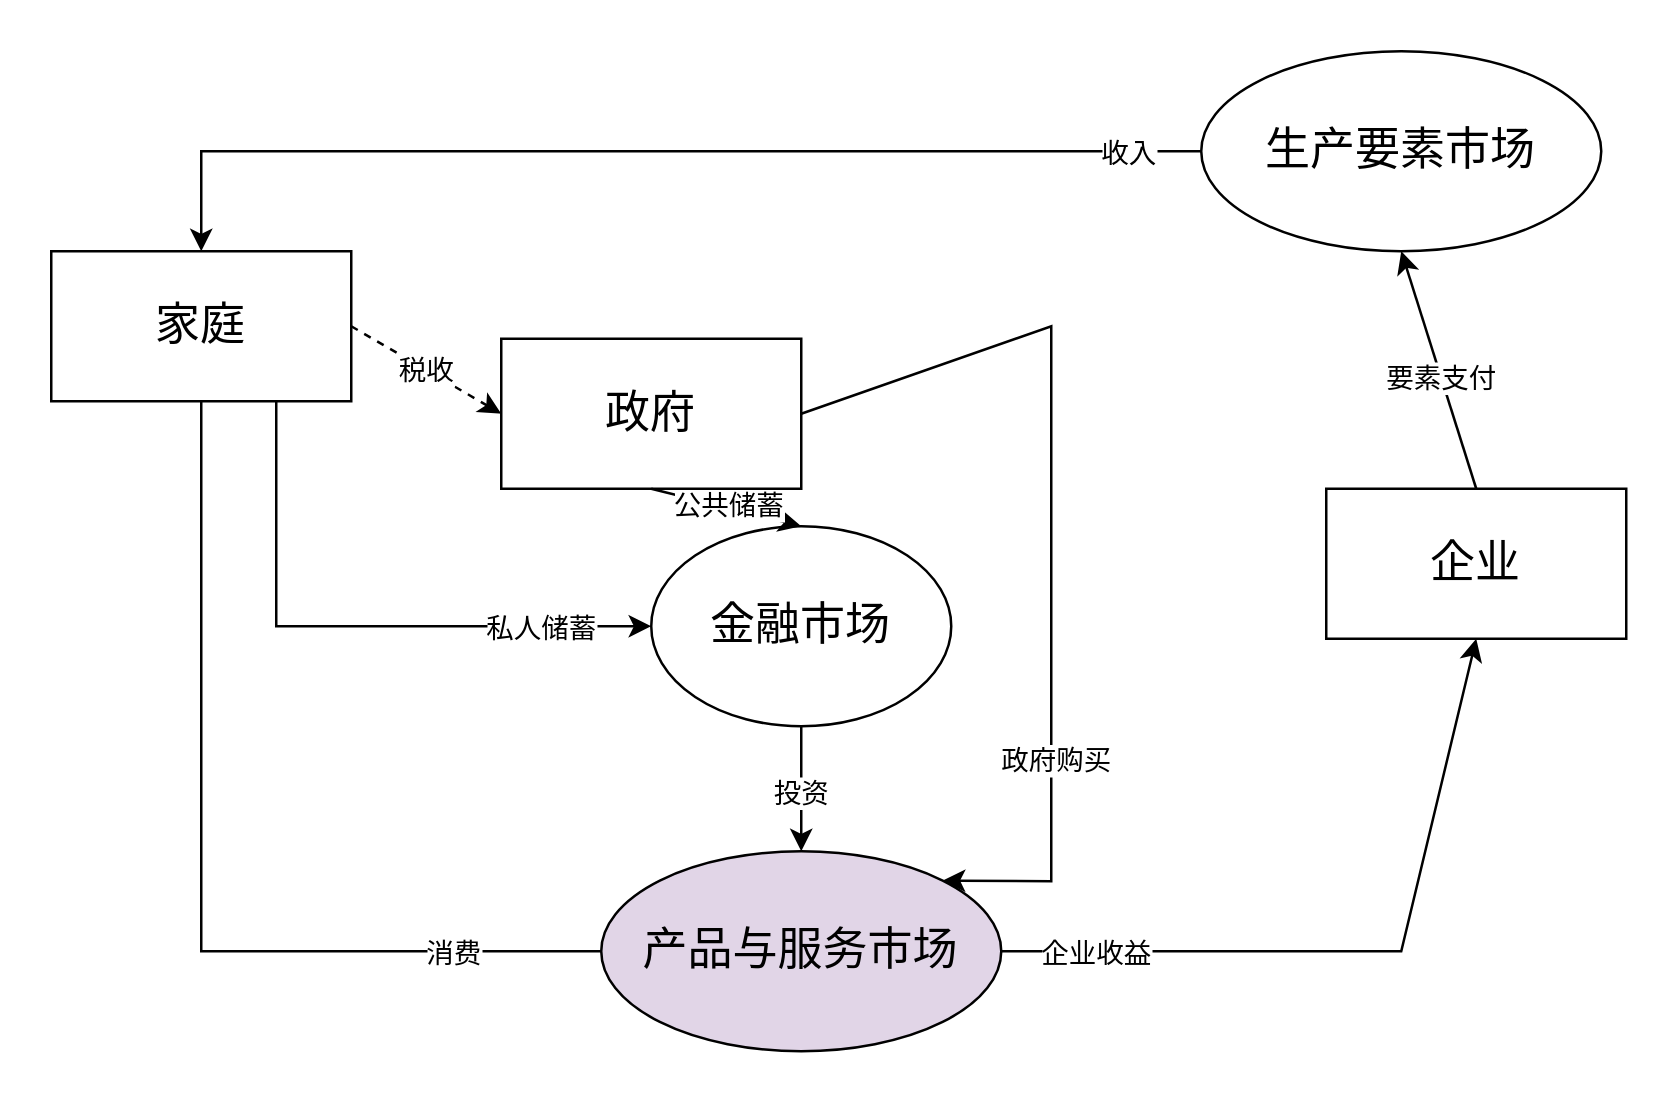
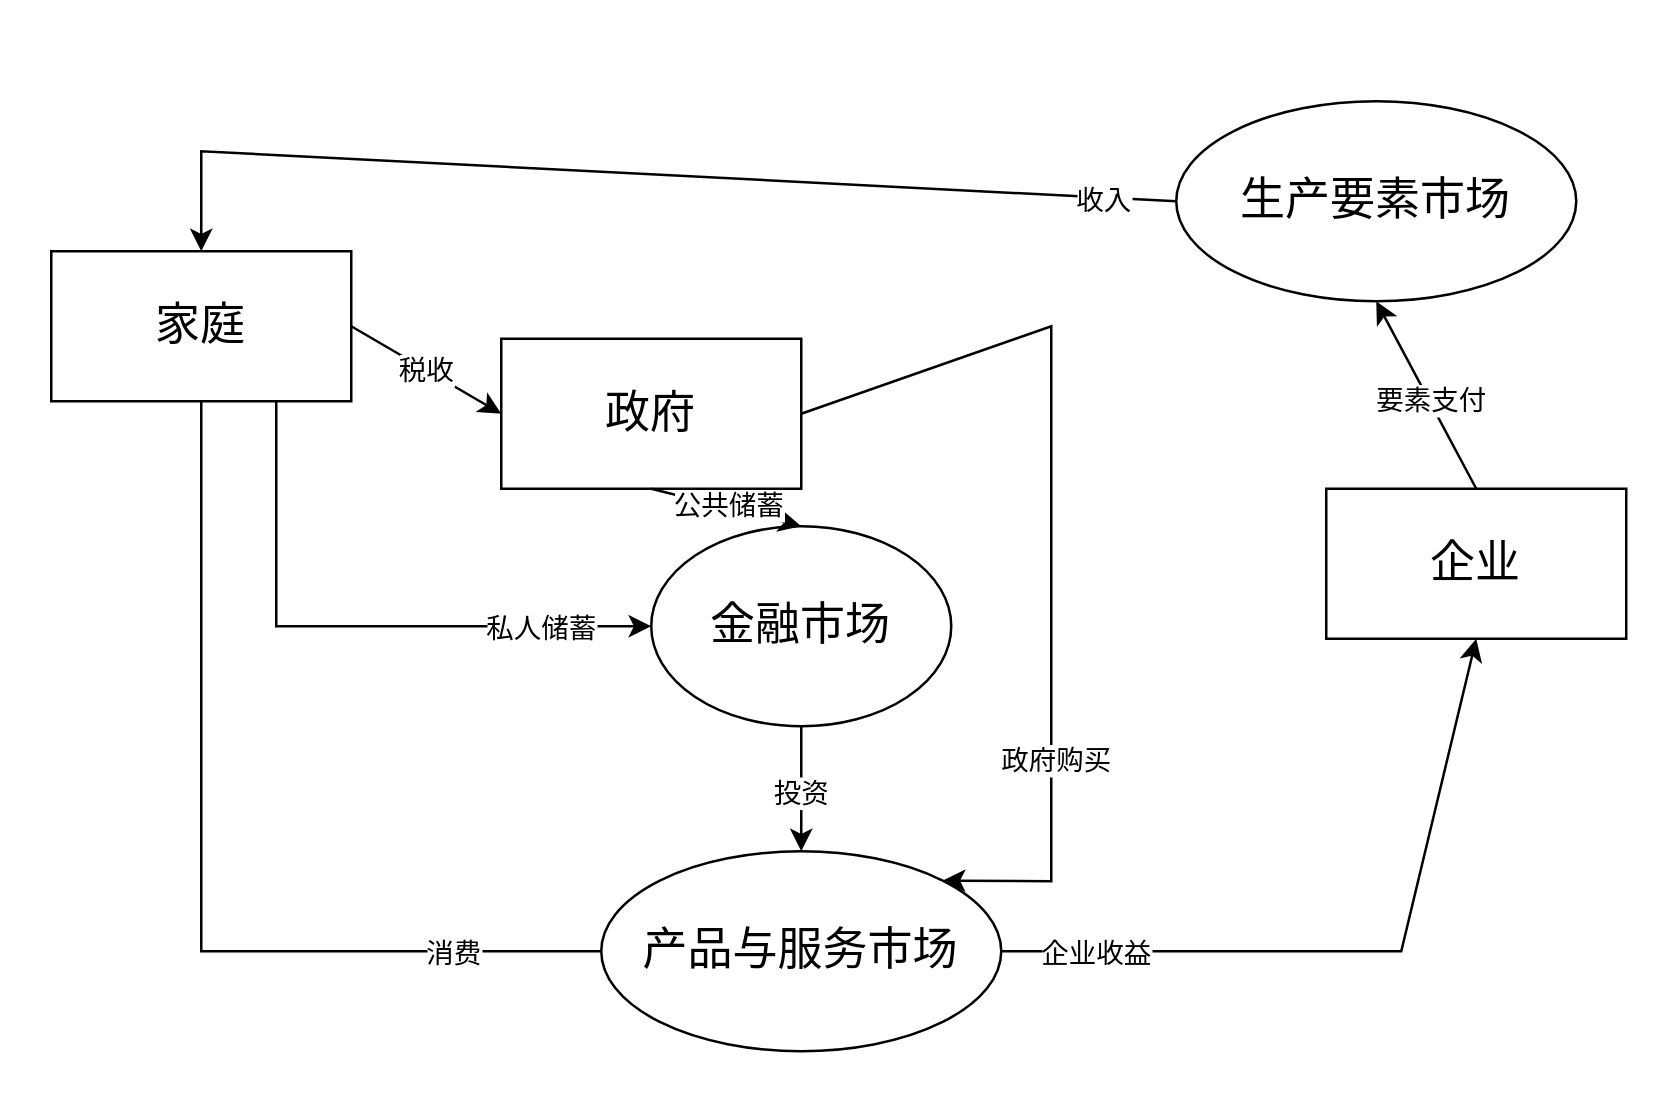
  <mxCell id="0" />
  <mxCell id="1" parent="0" />
  <mxCell id="2" value="&lt;font style=&quot;font-size: 18px;&quot;&gt;家庭&lt;/font&gt;" style="rounded=0;whiteSpace=wrap;html=1;" vertex="1" parent="1"><mxGeometry x="20" y="100" width="120" height="60" as="geometry" /></mxCell>
  <mxCell id="3" value="&lt;font style=&quot;font-size: 18px;&quot;&gt;政府&lt;/font&gt;" style="rounded=0;whiteSpace=wrap;html=1;" vertex="1" parent="1"><mxGeometry x="200" y="135" width="120" height="60" as="geometry" /></mxCell>
  <mxCell id="4" value="&lt;font style=&quot;font-size: 18px;&quot;&gt;企业&lt;/font&gt;" style="rounded=0;whiteSpace=wrap;html=1;" vertex="1" parent="1"><mxGeometry x="530" y="195" width="120" height="60" as="geometry" /></mxCell>
- <mxCell id="5" value="&lt;font style=&quot;font-size: 18px;&quot;&gt;生产要素市场&lt;/font&gt;" style="ellipse;whiteSpace=wrap;html=1;" vertex="1" parent="1"><mxGeometry x="480" y="20" width="160" height="80" as="geometry" /></mxCell>
+ <mxCell id="5" value="&lt;font style=&quot;font-size: 18px;&quot;&gt;生产要素市场&lt;/font&gt;" style="ellipse;whiteSpace=wrap;html=1;" vertex="1" parent="1"><mxGeometry x="470" y="40" width="160" height="80" as="geometry" /></mxCell>
  <mxCell id="6" value="&lt;font style=&quot;font-size: 18px;&quot;&gt;金融市场&lt;/font&gt;" style="ellipse;whiteSpace=wrap;html=1;" vertex="1" parent="1"><mxGeometry x="260" y="210" width="120" height="80" as="geometry" /></mxCell>
- <mxCell id="7" value="&lt;font style=&quot;font-size: 18px;&quot;&gt;产品与服务市场&lt;/font&gt;" style="ellipse;whiteSpace=wrap;html=1;fillColor=#e1d5e7;" vertex="1" parent="1"><mxGeometry x="240" y="340" width="160" height="80" as="geometry" /></mxCell>
+ <mxCell id="7" value="&lt;font style=&quot;font-size: 18px;&quot;&gt;产品与服务市场&lt;/font&gt;" style="ellipse;whiteSpace=wrap;html=1;" vertex="1" parent="1"><mxGeometry x="240" y="340" width="160" height="80" as="geometry" /></mxCell>
  <mxCell id="8" value="" style="endArrow=classic;html=1;rounded=0;exitX=0.5;exitY=0;exitDx=0;exitDy=0;entryX=0.5;entryY=1;entryDx=0;entryDy=0;" edge="1" parent="1" source="4" target="5"><mxGeometry width="50" height="50" relative="1" as="geometry"><mxPoint x="310" y="160" as="sourcePoint" /><mxPoint x="360" y="110" as="targetPoint" /></mxGeometry></mxCell>
  <mxCell id="9" value="要素支付" style="edgeLabel;html=1;align=center;verticalAlign=middle;resizable=0;points=[];" vertex="1" connectable="0" parent="8"><mxGeometry x="-0.058" relative="1" as="geometry"><mxPoint as="offset" /></mxGeometry></mxCell>
  <mxCell id="10" value="" style="endArrow=classic;html=1;rounded=0;exitX=0;exitY=0.5;exitDx=0;exitDy=0;entryX=0.5;entryY=0;entryDx=0;entryDy=0;" edge="1" parent="1" source="5" target="2"><mxGeometry width="50" height="50" relative="1" as="geometry"><mxPoint x="310" y="160" as="sourcePoint" /><mxPoint x="360" y="110" as="targetPoint" /><Array as="points"><mxPoint x="80" y="60" /></Array></mxGeometry></mxCell>
  <mxCell id="11" value="收入" style="edgeLabel;html=1;align=center;verticalAlign=middle;resizable=0;points=[];" vertex="1" connectable="0" parent="10"><mxGeometry x="-0.922" y="-1" relative="1" as="geometry"><mxPoint x="-13" y="1" as="offset" /></mxGeometry></mxCell>
- <mxCell id="12" value="" style="endArrow=classic;html=1;rounded=0;exitX=1;exitY=0.5;exitDx=0;exitDy=0;entryX=0;entryY=0.5;entryDx=0;entryDy=0;dashed=1;" edge="1" parent="1" source="2" target="3"><mxGeometry width="50" height="50" relative="1" as="geometry"><mxPoint x="310" y="180" as="sourcePoint" /><mxPoint x="360" y="130" as="targetPoint" /></mxGeometry></mxCell>
+ <mxCell id="12" value="" style="endArrow=classic;html=1;rounded=0;exitX=1;exitY=0.5;exitDx=0;exitDy=0;entryX=0;entryY=0.5;entryDx=0;entryDy=0;" edge="1" parent="1" source="2" target="3"><mxGeometry width="50" height="50" relative="1" as="geometry"><mxPoint x="310" y="180" as="sourcePoint" /><mxPoint x="360" y="130" as="targetPoint" /></mxGeometry></mxCell>
  <mxCell id="13" value="税收" style="edgeLabel;html=1;align=center;verticalAlign=middle;resizable=0;points=[];" vertex="1" connectable="0" parent="12"><mxGeometry x="-0.024" relative="1" as="geometry"><mxPoint as="offset" /></mxGeometry></mxCell>
  <mxCell id="14" value="" style="endArrow=classic;html=1;rounded=0;entryX=0;entryY=0.5;entryDx=0;entryDy=0;exitX=0.75;exitY=1;exitDx=0;exitDy=0;" edge="1" parent="1" source="2" target="6"><mxGeometry width="50" height="50" relative="1" as="geometry"><mxPoint x="190" y="160" as="sourcePoint" /><mxPoint x="360" y="130" as="targetPoint" /><Array as="points"><mxPoint x="110" y="250" /></Array></mxGeometry></mxCell>
  <mxCell id="15" value="私人储蓄" style="edgeLabel;html=1;align=center;verticalAlign=middle;resizable=0;points=[];" vertex="1" connectable="0" parent="14"><mxGeometry x="0.739" y="2" relative="1" as="geometry"><mxPoint x="-14" y="2" as="offset" /></mxGeometry></mxCell>
  <mxCell id="16" value="" style="endArrow=classic;html=1;rounded=0;entryX=0.5;entryY=0;entryDx=0;entryDy=0;exitX=0.5;exitY=1;exitDx=0;exitDy=0;" edge="1" parent="1" source="3" target="6"><mxGeometry width="50" height="50" relative="1" as="geometry"><mxPoint x="310" y="220" as="sourcePoint" /><mxPoint x="360" y="170" as="targetPoint" /></mxGeometry></mxCell>
  <mxCell id="17" value="公共储蓄" style="edgeLabel;html=1;align=center;verticalAlign=middle;resizable=0;points=[];" vertex="1" connectable="0" parent="16"><mxGeometry x="-0.006" y="1" relative="1" as="geometry"><mxPoint as="offset" /></mxGeometry></mxCell>
  <mxCell id="18" value="" style="endArrow=none;html=1;rounded=0;entryX=0;entryY=0.5;entryDx=0;entryDy=0;exitX=0.5;exitY=1;exitDx=0;exitDy=0;" edge="1" parent="1" source="2" target="7"><mxGeometry width="50" height="50" relative="1" as="geometry"><mxPoint x="310" y="180" as="sourcePoint" /><mxPoint x="360" y="130" as="targetPoint" /><Array as="points"><mxPoint x="80" y="380" /></Array></mxGeometry></mxCell>
  <mxCell id="19" value="消费" style="edgeLabel;html=1;align=center;verticalAlign=middle;resizable=0;points=[];" vertex="1" connectable="0" parent="18"><mxGeometry x="0.682" y="3" relative="1" as="geometry"><mxPoint y="3" as="offset" /></mxGeometry></mxCell>
  <mxCell id="20" value="" style="endArrow=classic;html=1;rounded=0;entryX=0.5;entryY=1;entryDx=0;entryDy=0;exitX=1;exitY=0.5;exitDx=0;exitDy=0;" edge="1" parent="1" source="7" target="4"><mxGeometry width="50" height="50" relative="1" as="geometry"><mxPoint x="310" y="180" as="sourcePoint" /><mxPoint x="360" y="130" as="targetPoint" /><Array as="points"><mxPoint x="560" y="380" /></Array></mxGeometry></mxCell>
  <mxCell id="21" value="企业收益" style="edgeLabel;html=1;align=center;verticalAlign=middle;resizable=0;points=[];" vertex="1" connectable="0" parent="20"><mxGeometry x="-0.743" relative="1" as="geometry"><mxPoint as="offset" /></mxGeometry></mxCell>
  <mxCell id="22" value="" style="endArrow=classic;html=1;rounded=0;entryX=0.5;entryY=0;entryDx=0;entryDy=0;exitX=0.5;exitY=1;exitDx=0;exitDy=0;" edge="1" parent="1" source="6" target="7"><mxGeometry width="50" height="50" relative="1" as="geometry"><mxPoint x="310" y="180" as="sourcePoint" /><mxPoint x="360" y="130" as="targetPoint" /></mxGeometry></mxCell>
  <mxCell id="23" value="投资" style="edgeLabel;html=1;align=center;verticalAlign=middle;resizable=0;points=[];" vertex="1" connectable="0" parent="22"><mxGeometry x="0.044" y="-1" relative="1" as="geometry"><mxPoint as="offset" /></mxGeometry></mxCell>
  <mxCell id="24" value="" style="endArrow=classic;html=1;rounded=0;entryX=1;entryY=0;entryDx=0;entryDy=0;exitX=1;exitY=0.5;exitDx=0;exitDy=0;" edge="1" parent="1" source="3" target="7"><mxGeometry width="50" height="50" relative="1" as="geometry"><mxPoint x="310" y="180" as="sourcePoint" /><mxPoint x="360" y="130" as="targetPoint" /><Array as="points"><mxPoint x="420" y="130" /><mxPoint x="420" y="352" /></Array></mxGeometry></mxCell>
  <mxCell id="25" value="政府购买" style="edgeLabel;html=1;align=center;verticalAlign=middle;resizable=0;points=[];" vertex="1" connectable="0" parent="24"><mxGeometry x="0.503" y="1" relative="1" as="geometry"><mxPoint as="offset" /></mxGeometry></mxCell>
